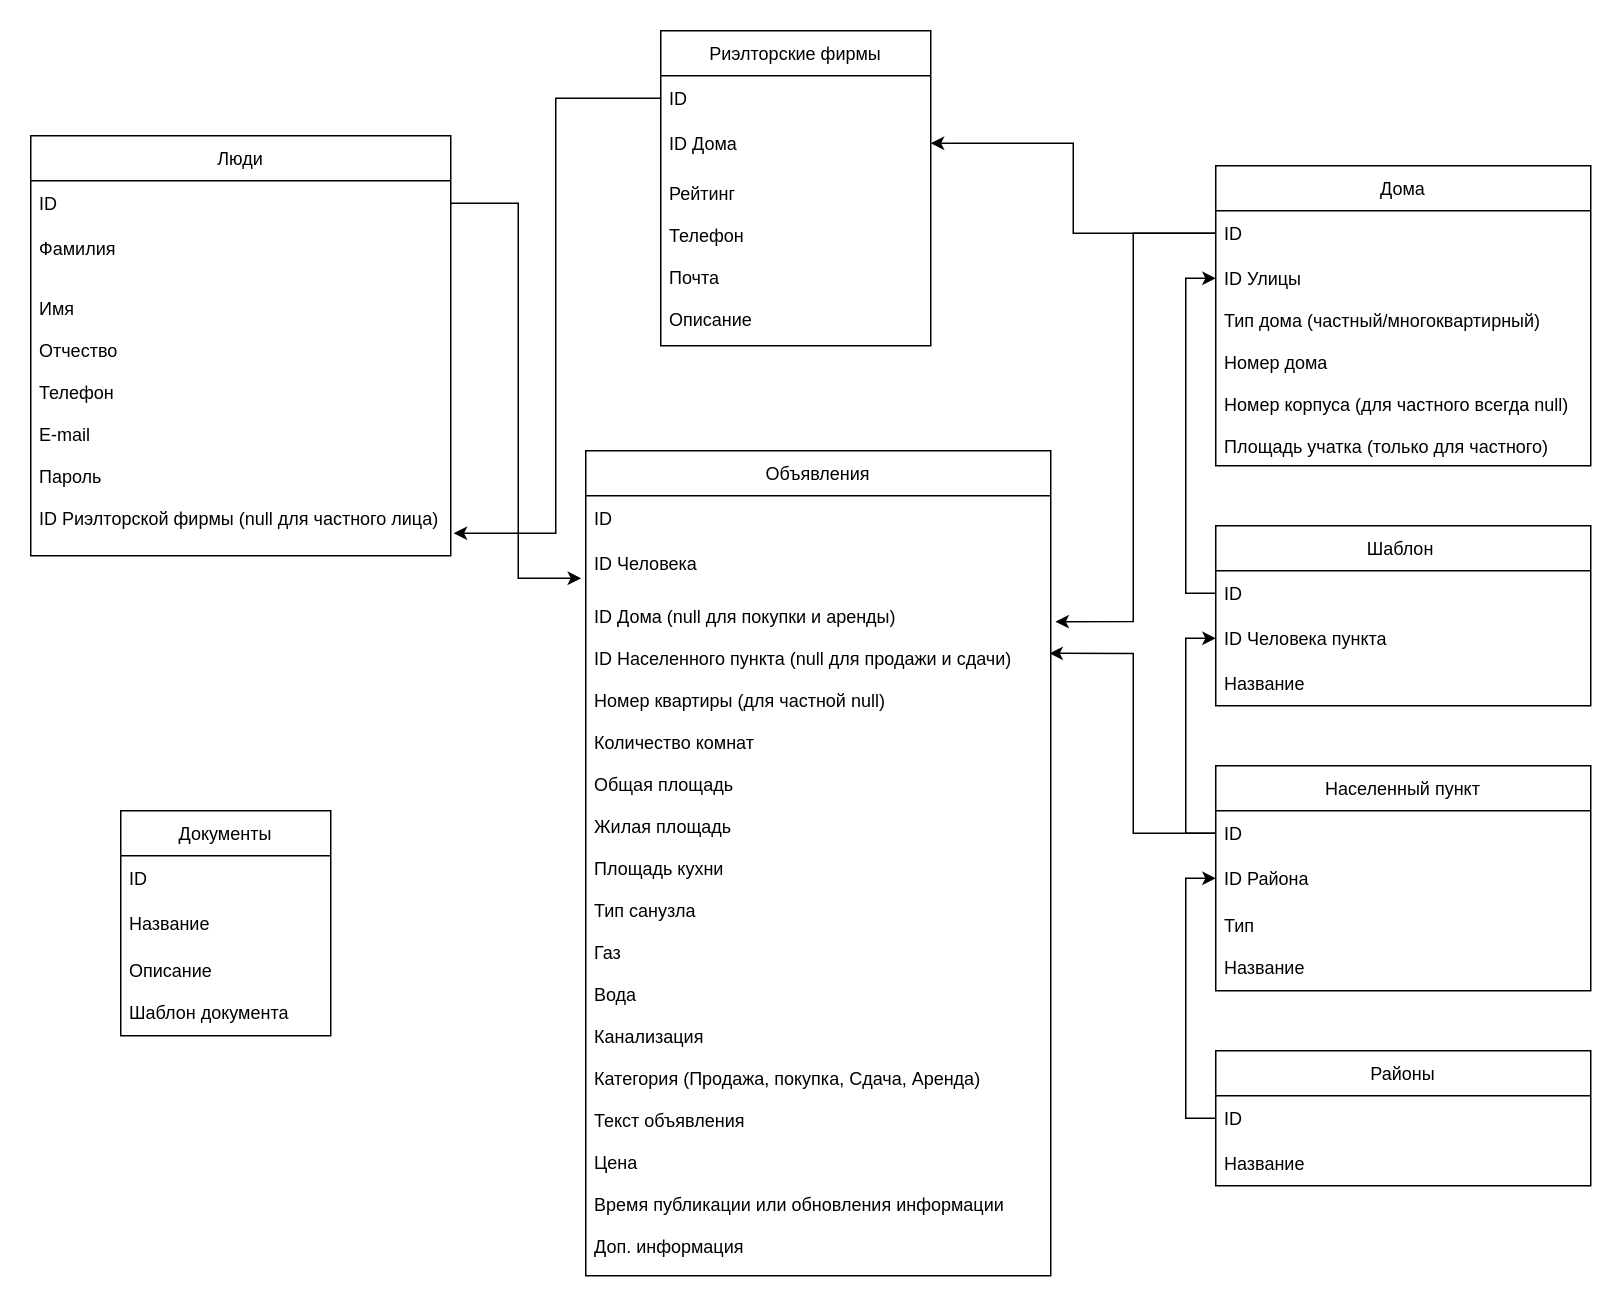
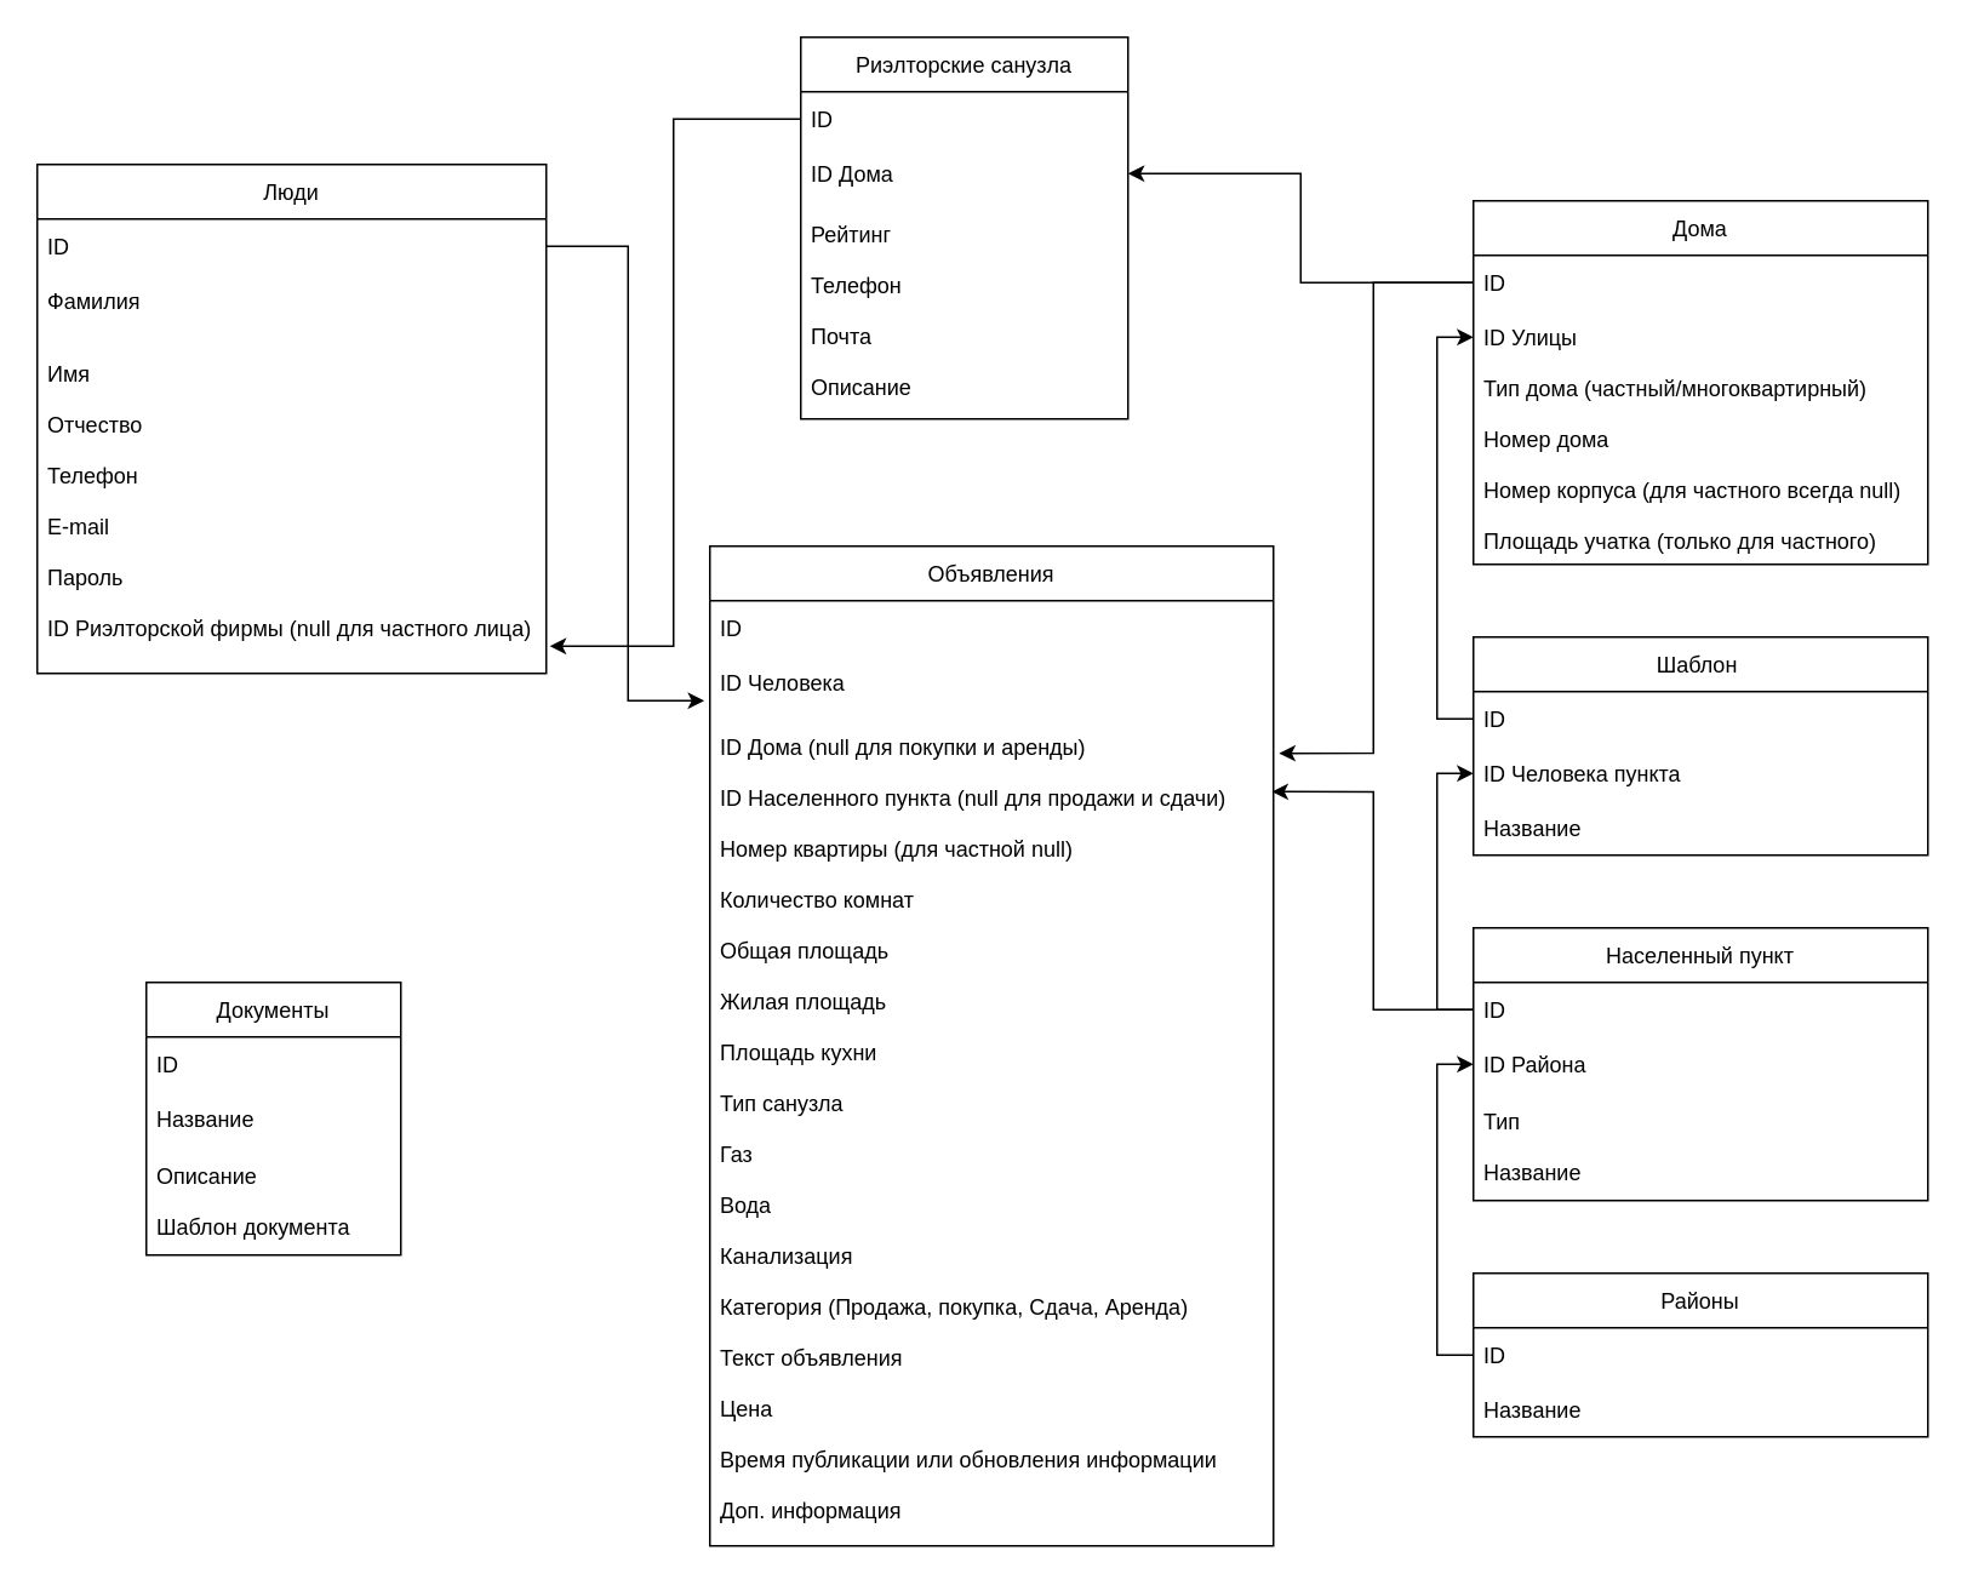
  <mxCell id="0" />
  <mxCell id="1" parent="0" />
  <mxCell id="2" value="Дома" style="swimlane;fontStyle=0;childLayout=stackLayout;horizontal=1;startSize=30;horizontalStack=0;resizeParent=1;resizeParentMax=0;resizeLast=0;collapsible=1;marginBottom=0;" vertex="1" parent="1"><mxGeometry x="810" y="110" width="250" height="200" as="geometry" /></mxCell>
  <mxCell id="3" value="ID" style="text;strokeColor=none;fillColor=none;align=left;verticalAlign=middle;spacingLeft=4;spacingRight=4;overflow=hidden;points=[[0,0.5],[1,0.5]];portConstraint=eastwest;rotatable=0;" vertex="1" parent="2"><mxGeometry y="30" width="250" height="30" as="geometry" /></mxCell>
  <mxCell id="4" value="ID Улицы" style="text;strokeColor=none;fillColor=none;align=left;verticalAlign=middle;spacingLeft=4;spacingRight=4;overflow=hidden;points=[[0,0.5],[1,0.5]];portConstraint=eastwest;rotatable=0;" vertex="1" parent="2"><mxGeometry y="60" width="250" height="30" as="geometry" /></mxCell>
  <mxCell id="5" value="Тип дома (частный/многоквартирный)&#10;&#10;Номер дома&#10;&#10;Номер корпуса (для частного всегда null)&#10;&#10;Площадь учатка (только для частного)" style="text;strokeColor=none;fillColor=none;align=left;verticalAlign=middle;spacingLeft=4;spacingRight=4;overflow=hidden;points=[[0,0.5],[1,0.5]];portConstraint=eastwest;rotatable=0;" vertex="1" parent="2"><mxGeometry y="90" width="250" height="110" as="geometry" /></mxCell>
  <mxCell id="6" value="Шаблон " style="swimlane;fontStyle=0;childLayout=stackLayout;horizontal=1;startSize=30;horizontalStack=0;resizeParent=1;resizeParentMax=0;resizeLast=0;collapsible=1;marginBottom=0;" vertex="1" parent="1"><mxGeometry x="810" y="350" width="250" height="120" as="geometry" /></mxCell>
  <mxCell id="7" value="ID" style="text;strokeColor=none;fillColor=none;align=left;verticalAlign=middle;spacingLeft=4;spacingRight=4;overflow=hidden;points=[[0,0.5],[1,0.5]];portConstraint=eastwest;rotatable=0;" vertex="1" parent="6"><mxGeometry y="30" width="250" height="30" as="geometry" /></mxCell>
  <mxCell id="8" value="ID Человека пункта" style="text;strokeColor=none;fillColor=none;align=left;verticalAlign=middle;spacingLeft=4;spacingRight=4;overflow=hidden;points=[[0,0.5],[1,0.5]];portConstraint=eastwest;rotatable=0;" vertex="1" parent="6"><mxGeometry y="60" width="250" height="30" as="geometry" /></mxCell>
  <mxCell id="9" value="Название" style="text;strokeColor=none;fillColor=none;align=left;verticalAlign=middle;spacingLeft=4;spacingRight=4;overflow=hidden;points=[[0,0.5],[1,0.5]];portConstraint=eastwest;rotatable=0;" vertex="1" parent="6"><mxGeometry y="90" width="250" height="30" as="geometry" /></mxCell>
  <mxCell id="10" value="Населенный пункт" style="swimlane;fontStyle=0;childLayout=stackLayout;horizontal=1;startSize=30;horizontalStack=0;resizeParent=1;resizeParentMax=0;resizeLast=0;collapsible=1;marginBottom=0;" vertex="1" parent="1"><mxGeometry x="810" y="510" width="250" height="150" as="geometry" /></mxCell>
  <mxCell id="11" value="ID" style="text;strokeColor=none;fillColor=none;align=left;verticalAlign=middle;spacingLeft=4;spacingRight=4;overflow=hidden;points=[[0,0.5],[1,0.5]];portConstraint=eastwest;rotatable=0;" vertex="1" parent="10"><mxGeometry y="30" width="250" height="30" as="geometry" /></mxCell>
  <mxCell id="12" value="ID Района" style="text;strokeColor=none;fillColor=none;align=left;verticalAlign=middle;spacingLeft=4;spacingRight=4;overflow=hidden;points=[[0,0.5],[1,0.5]];portConstraint=eastwest;rotatable=0;" vertex="1" parent="10"><mxGeometry y="60" width="250" height="30" as="geometry" /></mxCell>
  <mxCell id="13" value="Тип&#10;&#10;Название" style="text;strokeColor=none;fillColor=none;align=left;verticalAlign=middle;spacingLeft=4;spacingRight=4;overflow=hidden;points=[[0,0.5],[1,0.5]];portConstraint=eastwest;rotatable=0;" vertex="1" parent="10"><mxGeometry y="90" width="250" height="60" as="geometry" /></mxCell>
  <mxCell id="14" value="Районы" style="swimlane;fontStyle=0;childLayout=stackLayout;horizontal=1;startSize=30;horizontalStack=0;resizeParent=1;resizeParentMax=0;resizeLast=0;collapsible=1;marginBottom=0;" vertex="1" parent="1"><mxGeometry x="810" y="700" width="250" height="90" as="geometry" /></mxCell>
  <mxCell id="15" value="ID" style="text;strokeColor=none;fillColor=none;align=left;verticalAlign=middle;spacingLeft=4;spacingRight=4;overflow=hidden;points=[[0,0.5],[1,0.5]];portConstraint=eastwest;rotatable=0;" vertex="1" parent="14"><mxGeometry y="30" width="250" height="30" as="geometry" /></mxCell>
  <mxCell id="16" value="Название" style="text;strokeColor=none;fillColor=none;align=left;verticalAlign=middle;spacingLeft=4;spacingRight=4;overflow=hidden;points=[[0,0.5],[1,0.5]];portConstraint=eastwest;rotatable=0;" vertex="1" parent="14"><mxGeometry y="60" width="250" height="30" as="geometry" /></mxCell>
  <mxCell id="17" value="Объявления" style="swimlane;fontStyle=0;childLayout=stackLayout;horizontal=1;startSize=30;horizontalStack=0;resizeParent=1;resizeParentMax=0;resizeLast=0;collapsible=1;marginBottom=0;" vertex="1" parent="1"><mxGeometry x="390" y="300" width="310" height="550" as="geometry" /></mxCell>
  <mxCell id="18" value="ID" style="text;strokeColor=none;fillColor=none;align=left;verticalAlign=middle;spacingLeft=4;spacingRight=4;overflow=hidden;points=[[0,0.5],[1,0.5]];portConstraint=eastwest;rotatable=0;" vertex="1" parent="17"><mxGeometry y="30" width="310" height="30" as="geometry" /></mxCell>
  <mxCell id="19" value="ID Человека" style="text;strokeColor=none;fillColor=none;align=left;verticalAlign=middle;spacingLeft=4;spacingRight=4;overflow=hidden;points=[[0,0.5],[1,0.5]];portConstraint=eastwest;rotatable=0;" vertex="1" parent="17"><mxGeometry y="60" width="310" height="30" as="geometry" /></mxCell>
  <mxCell id="20" value="ID Дома (null для покупки и аренды)&#10;&#10;ID Населенного пункта (null для продажи и сдачи)&#10;&#10;Номер квартиры (для частной null)&#10;&#10;Количество комнат&#10;&#10;Общая площадь&#10;&#10;Жилая площадь&#10;&#10;Площадь кухни&#10;&#10;Тип санузла&#10;&#10;Газ&#10;&#10;Вода&#10;&#10;Канализация&#10;&#10;Категория (Продажа, покупка, Сдача, Аренда)&#10;&#10;Текст объявления&#10;&#10;Цена&#10;&#10;Время публикации или обновления информации&#10;&#10;Доп. информация" style="text;strokeColor=none;fillColor=none;align=left;verticalAlign=middle;spacingLeft=4;spacingRight=4;overflow=hidden;points=[[0,0.5],[1,0.5]];portConstraint=eastwest;rotatable=0;" vertex="1" parent="17"><mxGeometry y="90" width="310" height="460" as="geometry" /></mxCell>
- <mxCell id="21" value="Риэлторские фирмы" style="swimlane;fontStyle=0;childLayout=stackLayout;horizontal=1;startSize=30;horizontalStack=0;resizeParent=1;resizeParentMax=0;resizeLast=0;collapsible=1;marginBottom=0;" vertex="1" parent="1"><mxGeometry x="440" y="20" width="180" height="210" as="geometry" /></mxCell>
+ <mxCell id="21" value="Риэлторские санузла" style="swimlane;fontStyle=0;childLayout=stackLayout;horizontal=1;startSize=30;horizontalStack=0;resizeParent=1;resizeParentMax=0;resizeLast=0;collapsible=1;marginBottom=0;" vertex="1" parent="1"><mxGeometry x="440" y="20" width="180" height="210" as="geometry" /></mxCell>
  <mxCell id="22" value="ID" style="text;strokeColor=none;fillColor=none;align=left;verticalAlign=middle;spacingLeft=4;spacingRight=4;overflow=hidden;points=[[0,0.5],[1,0.5]];portConstraint=eastwest;rotatable=0;" vertex="1" parent="21"><mxGeometry y="30" width="180" height="30" as="geometry" /></mxCell>
  <mxCell id="23" value="ID Дома" style="text;strokeColor=none;fillColor=none;align=left;verticalAlign=middle;spacingLeft=4;spacingRight=4;overflow=hidden;points=[[0,0.5],[1,0.5]];portConstraint=eastwest;rotatable=0;" vertex="1" parent="21"><mxGeometry y="60" width="180" height="30" as="geometry" /></mxCell>
  <mxCell id="24" value="Рейтинг&#10;&#10;Телефон&#10;&#10;Почта&#10;&#10;Описание" style="text;strokeColor=none;fillColor=none;align=left;verticalAlign=middle;spacingLeft=4;spacingRight=4;overflow=hidden;points=[[0,0.5],[1,0.5]];portConstraint=eastwest;rotatable=0;" vertex="1" parent="21"><mxGeometry y="90" width="180" height="120" as="geometry" /></mxCell>
  <mxCell id="25" value="Люди" style="swimlane;fontStyle=0;childLayout=stackLayout;horizontal=1;startSize=30;horizontalStack=0;resizeParent=1;resizeParentMax=0;resizeLast=0;collapsible=1;marginBottom=0;" vertex="1" parent="1"><mxGeometry x="20" y="90" width="280" height="280" as="geometry" /></mxCell>
  <mxCell id="26" value="ID" style="text;strokeColor=none;fillColor=none;align=left;verticalAlign=middle;spacingLeft=4;spacingRight=4;overflow=hidden;points=[[0,0.5],[1,0.5]];portConstraint=eastwest;rotatable=0;" vertex="1" parent="25"><mxGeometry y="30" width="280" height="30" as="geometry" /></mxCell>
  <mxCell id="27" value="Фамилия " style="text;strokeColor=none;fillColor=none;align=left;verticalAlign=middle;spacingLeft=4;spacingRight=4;overflow=hidden;points=[[0,0.5],[1,0.5]];portConstraint=eastwest;rotatable=0;" vertex="1" parent="25"><mxGeometry y="60" width="280" height="30" as="geometry" /></mxCell>
  <mxCell id="28" value="Имя&#10;&#10;Отчество&#10;&#10;Телефон&#10;&#10;E-mail&#10;&#10;Пароль&#10;&#10;ID Риэлторской фирмы (null для частного лица)" style="text;strokeColor=none;fillColor=none;align=left;verticalAlign=middle;spacingLeft=4;spacingRight=4;overflow=hidden;points=[[0,0.5],[1,0.5]];portConstraint=eastwest;rotatable=0;" vertex="1" parent="25"><mxGeometry y="90" width="280" height="190" as="geometry" /></mxCell>
  <mxCell id="29" value="Документы" style="swimlane;fontStyle=0;childLayout=stackLayout;horizontal=1;startSize=30;horizontalStack=0;resizeParent=1;resizeParentMax=0;resizeLast=0;collapsible=1;marginBottom=0;" vertex="1" parent="1"><mxGeometry x="80" y="540" width="140" height="150" as="geometry" /></mxCell>
  <mxCell id="30" value="ID" style="text;strokeColor=none;fillColor=none;align=left;verticalAlign=middle;spacingLeft=4;spacingRight=4;overflow=hidden;points=[[0,0.5],[1,0.5]];portConstraint=eastwest;rotatable=0;" vertex="1" parent="29"><mxGeometry y="30" width="140" height="30" as="geometry" /></mxCell>
  <mxCell id="31" value="Название" style="text;strokeColor=none;fillColor=none;align=left;verticalAlign=middle;spacingLeft=4;spacingRight=4;overflow=hidden;points=[[0,0.5],[1,0.5]];portConstraint=eastwest;rotatable=0;" vertex="1" parent="29"><mxGeometry y="60" width="140" height="30" as="geometry" /></mxCell>
  <mxCell id="32" value="Описание&#10;&#10;Шаблон документа" style="text;strokeColor=none;fillColor=none;align=left;verticalAlign=middle;spacingLeft=4;spacingRight=4;overflow=hidden;points=[[0,0.5],[1,0.5]];portConstraint=eastwest;rotatable=0;" vertex="1" parent="29"><mxGeometry y="90" width="140" height="60" as="geometry" /></mxCell>
  <mxCell id="33" style="edgeStyle=orthogonalEdgeStyle;rounded=0;orthogonalLoop=1;jettySize=auto;html=1;entryX=0;entryY=0.5;entryDx=0;entryDy=0;" edge="1" parent="1" source="15" target="12"><mxGeometry relative="1" as="geometry" /></mxCell>
  <mxCell id="34" style="edgeStyle=orthogonalEdgeStyle;rounded=0;orthogonalLoop=1;jettySize=auto;html=1;entryX=0;entryY=0.5;entryDx=0;entryDy=0;" edge="1" parent="1" source="11" target="8"><mxGeometry relative="1" as="geometry" /></mxCell>
  <mxCell id="35" style="edgeStyle=orthogonalEdgeStyle;rounded=0;orthogonalLoop=1;jettySize=auto;html=1;entryX=0;entryY=0.5;entryDx=0;entryDy=0;" edge="1" parent="1" source="7" target="4"><mxGeometry relative="1" as="geometry" /></mxCell>
  <mxCell id="36" style="edgeStyle=orthogonalEdgeStyle;rounded=0;orthogonalLoop=1;jettySize=auto;html=1;" edge="1" parent="1" source="3" target="23"><mxGeometry relative="1" as="geometry" /></mxCell>
  <mxCell id="37" style="edgeStyle=orthogonalEdgeStyle;rounded=0;orthogonalLoop=1;jettySize=auto;html=1;entryX=1.01;entryY=0.052;entryDx=0;entryDy=0;entryPerimeter=0;" edge="1" parent="1" source="3" target="20"><mxGeometry relative="1" as="geometry" /></mxCell>
  <mxCell id="38" style="edgeStyle=orthogonalEdgeStyle;rounded=0;orthogonalLoop=1;jettySize=auto;html=1;entryX=0.997;entryY=0.098;entryDx=0;entryDy=0;entryPerimeter=0;" edge="1" parent="1" source="11" target="20"><mxGeometry relative="1" as="geometry" /></mxCell>
  <mxCell id="39" style="edgeStyle=orthogonalEdgeStyle;rounded=0;orthogonalLoop=1;jettySize=auto;html=1;entryX=1.007;entryY=0.921;entryDx=0;entryDy=0;entryPerimeter=0;" edge="1" parent="1" source="22" target="28"><mxGeometry relative="1" as="geometry" /></mxCell>
  <mxCell id="40" style="edgeStyle=orthogonalEdgeStyle;rounded=0;orthogonalLoop=1;jettySize=auto;html=1;entryX=-0.01;entryY=0.833;entryDx=0;entryDy=0;entryPerimeter=0;" edge="1" parent="1" source="26" target="19"><mxGeometry relative="1" as="geometry" /></mxCell>
